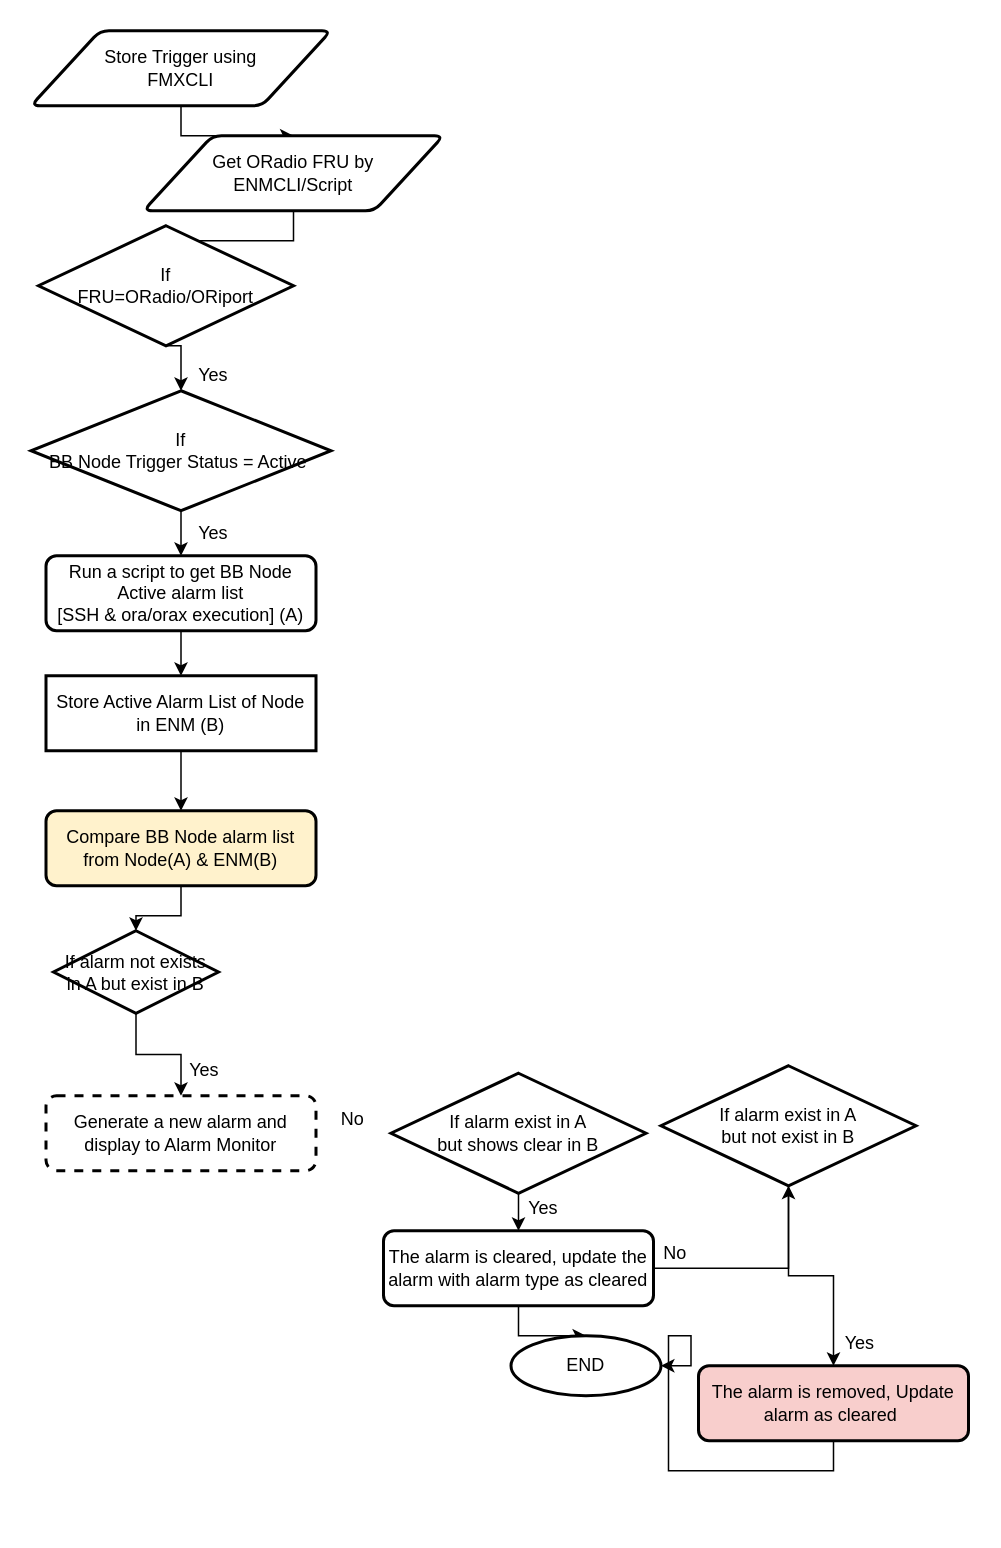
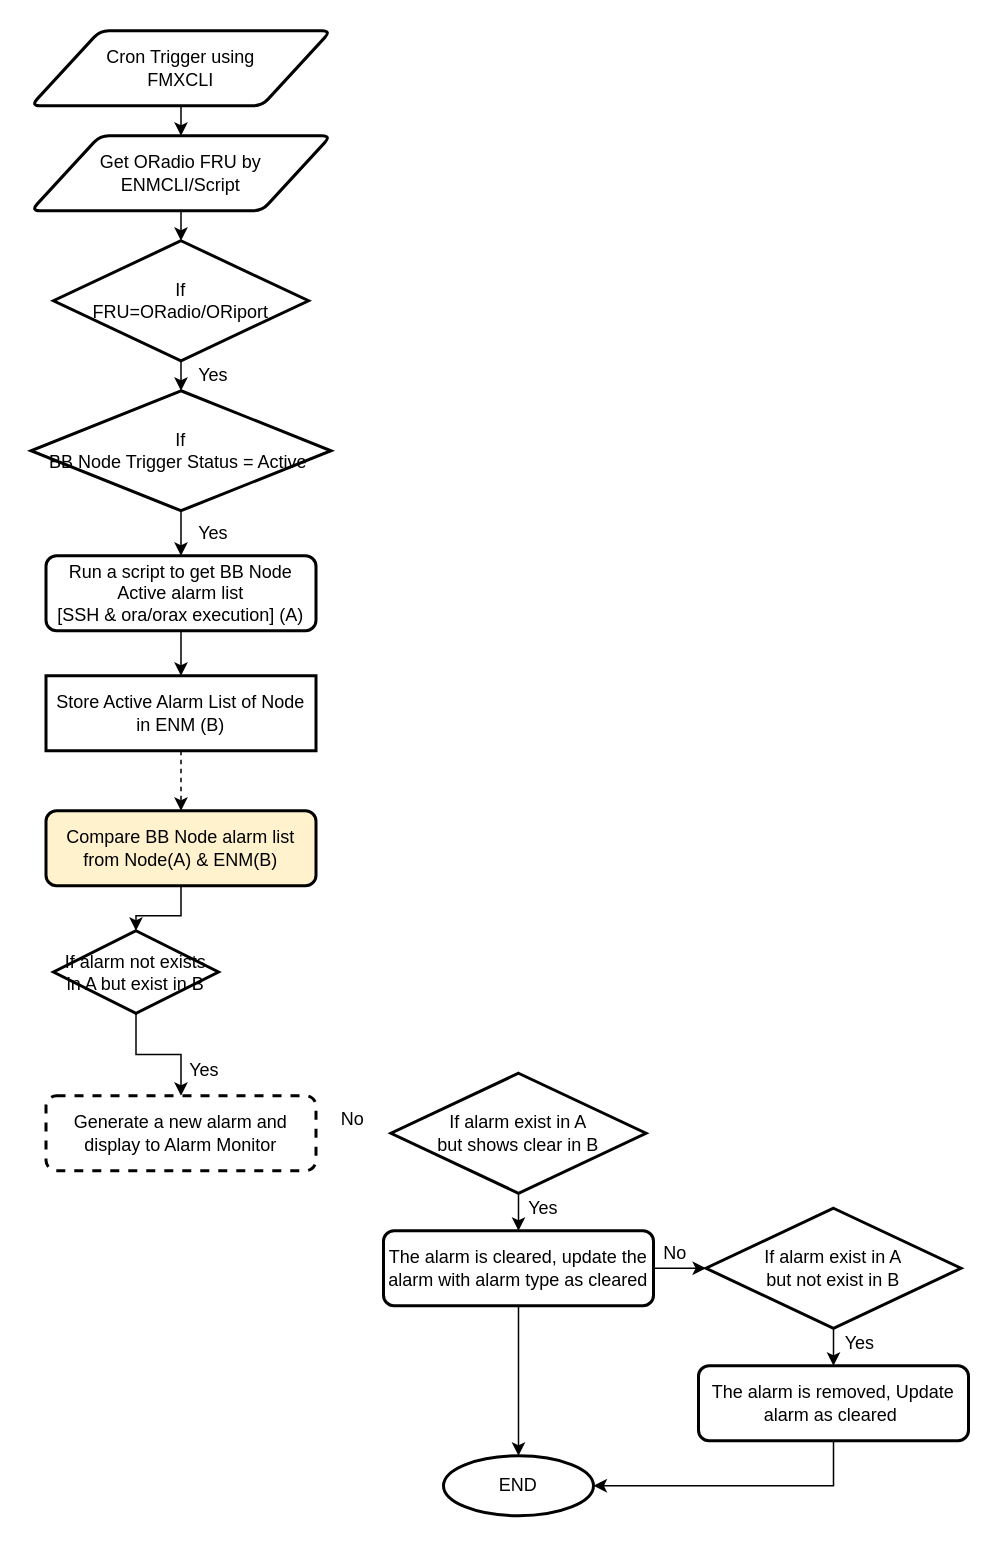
  <mxCell id="0" />
  <mxCell id="1" parent="0" />
  <mxCell id="2" style="edgeStyle=orthogonalEdgeStyle;rounded=0;orthogonalLoop=1;jettySize=auto;html=1;exitX=0.5;exitY=1;exitDx=0;exitDy=0;entryX=0.5;entryY=0;entryDx=0;entryDy=0;fontFamily=Helvetica;" parent="1" source="3" target="5" edge="1"><mxGeometry relative="1" as="geometry" /></mxCell>
- <mxCell id="3" value="Store Trigger using &lt;br&gt;FMXCLI" style="shape=parallelogram;html=1;strokeWidth=2;perimeter=parallelogramPerimeter;whiteSpace=wrap;rounded=1;arcSize=12;size=0.23;" parent="1" vertex="1"><mxGeometry x="20" y="20" width="200" height="50" as="geometry" /></mxCell>
+ <mxCell id="3" value="Cron Trigger using &lt;br&gt;FMXCLI" style="shape=parallelogram;html=1;strokeWidth=2;perimeter=parallelogramPerimeter;whiteSpace=wrap;rounded=1;arcSize=12;size=0.23;" parent="1" vertex="1"><mxGeometry x="20" y="20" width="200" height="50" as="geometry" /></mxCell>
  <mxCell id="4" style="edgeStyle=orthogonalEdgeStyle;rounded=0;orthogonalLoop=1;jettySize=auto;html=1;exitX=0.5;exitY=1;exitDx=0;exitDy=0;entryX=0.5;entryY=0;entryDx=0;entryDy=0;entryPerimeter=0;fontFamily=Helvetica;" parent="1" source="5" target="7" edge="1"><mxGeometry relative="1" as="geometry" /></mxCell>
- <mxCell id="5" value="Get ORadio FRU by &lt;br&gt;ENMCLI/Script" style="shape=parallelogram;html=1;strokeWidth=2;perimeter=parallelogramPerimeter;whiteSpace=wrap;rounded=1;arcSize=12;size=0.23;" parent="1" vertex="1"><mxGeometry x="95" y="90" width="200" height="50" as="geometry" /></mxCell>
+ <mxCell id="5" value="Get ORadio FRU by &lt;br&gt;ENMCLI/Script" style="shape=parallelogram;html=1;strokeWidth=2;perimeter=parallelogramPerimeter;whiteSpace=wrap;rounded=1;arcSize=12;size=0.23;" parent="1" vertex="1"><mxGeometry x="20" y="90" width="200" height="50" as="geometry" /></mxCell>
  <mxCell id="6" style="edgeStyle=orthogonalEdgeStyle;rounded=0;orthogonalLoop=1;jettySize=auto;html=1;exitX=0.5;exitY=1;exitDx=0;exitDy=0;exitPerimeter=0;entryX=0.5;entryY=0;entryDx=0;entryDy=0;entryPerimeter=0;fontFamily=Helvetica;" parent="1" source="7" target="9" edge="1"><mxGeometry relative="1" as="geometry" /></mxCell>
- <mxCell id="7" value="If &lt;br&gt;FRU=ORadio/ORiport" style="strokeWidth=2;html=1;shape=mxgraph.flowchart.decision;whiteSpace=wrap;" parent="1" vertex="1"><mxGeometry x="25" y="150" width="170" height="80" as="geometry" /></mxCell>
+ <mxCell id="7" value="If &lt;br&gt;FRU=ORadio/ORiport" style="strokeWidth=2;html=1;shape=mxgraph.flowchart.decision;whiteSpace=wrap;" parent="1" vertex="1"><mxGeometry x="35" y="160" width="170" height="80" as="geometry" /></mxCell>
  <mxCell id="8" value="" style="edgeStyle=orthogonalEdgeStyle;rounded=0;orthogonalLoop=1;jettySize=auto;html=1;fontFamily=Helvetica;" parent="1" source="9" target="11" edge="1"><mxGeometry relative="1" as="geometry" /></mxCell>
  <mxCell id="9" value="If &lt;br&gt;BB Node Trigger Status = Active&amp;nbsp;" style="strokeWidth=2;html=1;shape=mxgraph.flowchart.decision;whiteSpace=wrap;" parent="1" vertex="1"><mxGeometry x="20" y="260" width="200" height="80" as="geometry" /></mxCell>
  <mxCell id="10" value="" style="edgeStyle=orthogonalEdgeStyle;rounded=0;orthogonalLoop=1;jettySize=auto;html=1;fontFamily=Helvetica;" parent="1" source="11" target="13" edge="1"><mxGeometry relative="1" as="geometry" /></mxCell>
  <mxCell id="11" value="Run a script to get BB Node Active alarm list&lt;br&gt;[SSH &amp;amp; ora/orax execution] (A)" style="rounded=1;whiteSpace=wrap;html=1;absoluteArcSize=1;arcSize=14;strokeWidth=2;" parent="1" vertex="1"><mxGeometry x="30" y="370" width="180" height="50" as="geometry" /></mxCell>
- <mxCell id="12" value="" style="edgeStyle=orthogonalEdgeStyle;rounded=0;orthogonalLoop=1;jettySize=auto;html=1;fontFamily=Helvetica;" parent="1" source="13" target="15" edge="1"><mxGeometry relative="1" as="geometry" /></mxCell>
+ <mxCell id="12" value="" style="edgeStyle=orthogonalEdgeStyle;rounded=0;orthogonalLoop=1;jettySize=auto;html=1;fontFamily=Helvetica;dashed=1;" parent="1" source="13" target="15" edge="1"><mxGeometry relative="1" as="geometry" /></mxCell>
  <mxCell id="13" value="Store Active Alarm List of Node in ENM (B)" style="whiteSpace=wrap;html=1;absoluteArcSize=1;arcSize=14;strokeWidth=2;rounded=0;" parent="1" vertex="1"><mxGeometry x="30" y="450" width="180" height="50" as="geometry" /></mxCell>
  <mxCell id="14" value="" style="edgeStyle=orthogonalEdgeStyle;rounded=0;orthogonalLoop=1;jettySize=auto;html=1;fontFamily=Helvetica;" parent="1" source="15" target="17" edge="1"><mxGeometry relative="1" as="geometry" /></mxCell>
  <mxCell id="15" value="Compare BB Node alarm list from Node(A) &amp;amp; ENM(B)" style="rounded=1;whiteSpace=wrap;html=1;absoluteArcSize=1;arcSize=14;strokeWidth=2;fillColor=#fff2cc;" parent="1" vertex="1"><mxGeometry x="30" y="540" width="180" height="50" as="geometry" /></mxCell>
  <mxCell id="16" value="" style="edgeStyle=orthogonalEdgeStyle;rounded=0;orthogonalLoop=1;jettySize=auto;html=1;fontFamily=Helvetica;" parent="1" source="17" target="18" edge="1"><mxGeometry relative="1" as="geometry" /></mxCell>
  <mxCell id="17" value="If alarm not exists &lt;br&gt;in A but exist in B" style="strokeWidth=2;html=1;shape=mxgraph.flowchart.decision;whiteSpace=wrap;" parent="1" vertex="1"><mxGeometry x="35" y="620" width="110" height="55" as="geometry" /></mxCell>
  <mxCell id="18" value="Generate a new alarm and display to Alarm Monitor" style="rounded=1;whiteSpace=wrap;html=1;absoluteArcSize=1;arcSize=14;strokeWidth=2;fontFamily=Helvetica;dashed=1;" parent="1" vertex="1"><mxGeometry x="30" y="730" width="180" height="50" as="geometry" /></mxCell>
  <mxCell id="19" style="edgeStyle=orthogonalEdgeStyle;rounded=0;orthogonalLoop=1;jettySize=auto;html=1;exitX=0.5;exitY=1;exitDx=0;exitDy=0;entryX=0.5;entryY=0;entryDx=0;entryDy=0;entryPerimeter=0;fontFamily=Helvetica;" parent="1" source="21" target="26" edge="1"><mxGeometry relative="1" as="geometry" /></mxCell>
  <mxCell id="20" value="" style="edgeStyle=orthogonalEdgeStyle;rounded=0;orthogonalLoop=1;jettySize=auto;html=1;fontFamily=Helvetica;" parent="1" source="21" target="23" edge="1"><mxGeometry relative="1" as="geometry" /></mxCell>
  <mxCell id="21" value="The alarm is cleared, update the alarm with alarm type as cleared" style="rounded=1;whiteSpace=wrap;html=1;absoluteArcSize=1;arcSize=14;strokeWidth=2;" parent="1" vertex="1"><mxGeometry x="255" y="820" width="180" height="50" as="geometry" /></mxCell>
  <mxCell id="22" style="edgeStyle=orthogonalEdgeStyle;rounded=0;orthogonalLoop=1;jettySize=auto;html=1;exitX=0.5;exitY=1;exitDx=0;exitDy=0;exitPerimeter=0;entryX=0.5;entryY=0;entryDx=0;entryDy=0;fontFamily=Helvetica;" parent="1" source="23" target="25" edge="1"><mxGeometry relative="1" as="geometry" /></mxCell>
- <mxCell id="23" value="If alarm exist in A &lt;br&gt;but not exist in B" style="strokeWidth=2;html=1;shape=mxgraph.flowchart.decision;whiteSpace=wrap;" parent="1" vertex="1"><mxGeometry x="440" y="710" width="170" height="80" as="geometry" /></mxCell>
+ <mxCell id="23" value="If alarm exist in A &lt;br&gt;but not exist in B" style="strokeWidth=2;html=1;shape=mxgraph.flowchart.decision;whiteSpace=wrap;" parent="1" vertex="1"><mxGeometry x="470" y="805" width="170" height="80" as="geometry" /></mxCell>
  <mxCell id="24" style="edgeStyle=orthogonalEdgeStyle;rounded=0;orthogonalLoop=1;jettySize=auto;html=1;exitX=0.5;exitY=1;exitDx=0;exitDy=0;entryX=1;entryY=0.5;entryDx=0;entryDy=0;entryPerimeter=0;fontFamily=Helvetica;" parent="1" source="25" target="26" edge="1"><mxGeometry relative="1" as="geometry" /></mxCell>
- <mxCell id="25" value="The alarm is removed, Update alarm as cleared&amp;nbsp;" style="rounded=1;whiteSpace=wrap;html=1;absoluteArcSize=1;arcSize=14;strokeWidth=2;fillColor=#f8cecc;" parent="1" vertex="1"><mxGeometry x="465" y="910" width="180" height="50" as="geometry" /></mxCell>
- <mxCell id="26" value="END" style="strokeWidth=2;html=1;shape=mxgraph.flowchart.start_1;whiteSpace=wrap;" parent="1" vertex="1"><mxGeometry x="340" y="890" width="100" height="40" as="geometry" /></mxCell>
+ <mxCell id="25" value="The alarm is removed, Update alarm as cleared&amp;nbsp;" style="rounded=1;whiteSpace=wrap;html=1;absoluteArcSize=1;arcSize=14;strokeWidth=2;" parent="1" vertex="1"><mxGeometry x="465" y="910" width="180" height="50" as="geometry" /></mxCell>
+ <mxCell id="26" value="END" style="strokeWidth=2;html=1;shape=mxgraph.flowchart.start_1;whiteSpace=wrap;" parent="1" vertex="1"><mxGeometry x="295" y="970" width="100" height="40" as="geometry" /></mxCell>
  <mxCell id="27" style="edgeStyle=orthogonalEdgeStyle;rounded=0;orthogonalLoop=1;jettySize=auto;html=1;exitX=0.5;exitY=1;exitDx=0;exitDy=0;exitPerimeter=0;entryX=0.5;entryY=0;entryDx=0;entryDy=0;fontFamily=Helvetica;" parent="1" source="28" target="21" edge="1"><mxGeometry relative="1" as="geometry" /></mxCell>
  <mxCell id="28" value="If alarm exist in A &lt;br&gt;but shows clear in B" style="strokeWidth=2;html=1;shape=mxgraph.flowchart.decision;whiteSpace=wrap;" parent="1" vertex="1"><mxGeometry x="260" y="715" width="170" height="80" as="geometry" /></mxCell>
  <mxCell id="29" value="Yes" style="text;html=1;resizable=0;points=[];autosize=1;align=left;verticalAlign=top;spacingTop=-4;fontFamily=Helvetica;" parent="1" vertex="1"><mxGeometry x="130" y="240" width="30" height="20" as="geometry" /></mxCell>
  <mxCell id="30" value="Yes" style="text;html=1;resizable=0;points=[];autosize=1;align=left;verticalAlign=top;spacingTop=-4;fontFamily=Helvetica;" parent="1" vertex="1"><mxGeometry x="130" y="345" width="30" height="20" as="geometry" /></mxCell>
  <mxCell id="31" value="Yes" style="text;html=1;resizable=0;points=[];autosize=1;align=left;verticalAlign=top;spacingTop=-4;fontFamily=Helvetica;" parent="1" vertex="1"><mxGeometry x="124" y="702.5" width="30" height="20" as="geometry" /></mxCell>
  <mxCell id="32" value="Yes" style="text;html=1;resizable=0;points=[];autosize=1;align=left;verticalAlign=top;spacingTop=-4;fontFamily=Helvetica;" parent="1" vertex="1"><mxGeometry x="350" y="795" width="30" height="20" as="geometry" /></mxCell>
  <mxCell id="33" value="Yes" style="text;html=1;resizable=0;points=[];autosize=1;align=left;verticalAlign=top;spacingTop=-4;fontFamily=Helvetica;" parent="1" vertex="1"><mxGeometry x="561" y="885" width="30" height="20" as="geometry" /></mxCell>
  <mxCell id="34" value="No" style="text;html=1;resizable=0;points=[];autosize=1;align=left;verticalAlign=top;spacingTop=-4;fontFamily=Helvetica;" parent="1" vertex="1"><mxGeometry x="225" y="736" width="30" height="20" as="geometry" /></mxCell>
  <mxCell id="35" value="No" style="text;html=1;resizable=0;points=[];autosize=1;align=left;verticalAlign=top;spacingTop=-4;fontFamily=Helvetica;" parent="1" vertex="1"><mxGeometry x="440" y="825" width="30" height="20" as="geometry" /></mxCell>
